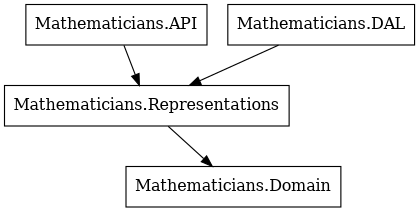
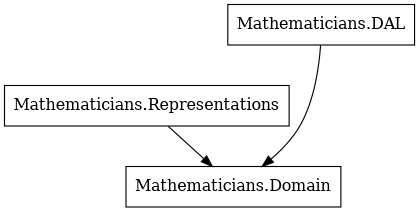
  digraph {
    node [shape=rectangle]
-   "Mathematicians.API"
    "Mathematicians.Representations"
    "Mathematicians.DAL"
    "Mathematicians.Domain"
-   "Mathematicians.API" -> "Mathematicians.Representations"
    "Mathematicians.Representations" -> "Mathematicians.Domain"
-   "Mathematicians.DAL" -> "Mathematicians.Representations"
+   "Mathematicians.DAL" -> "Mathematicians.Domain"
  }
